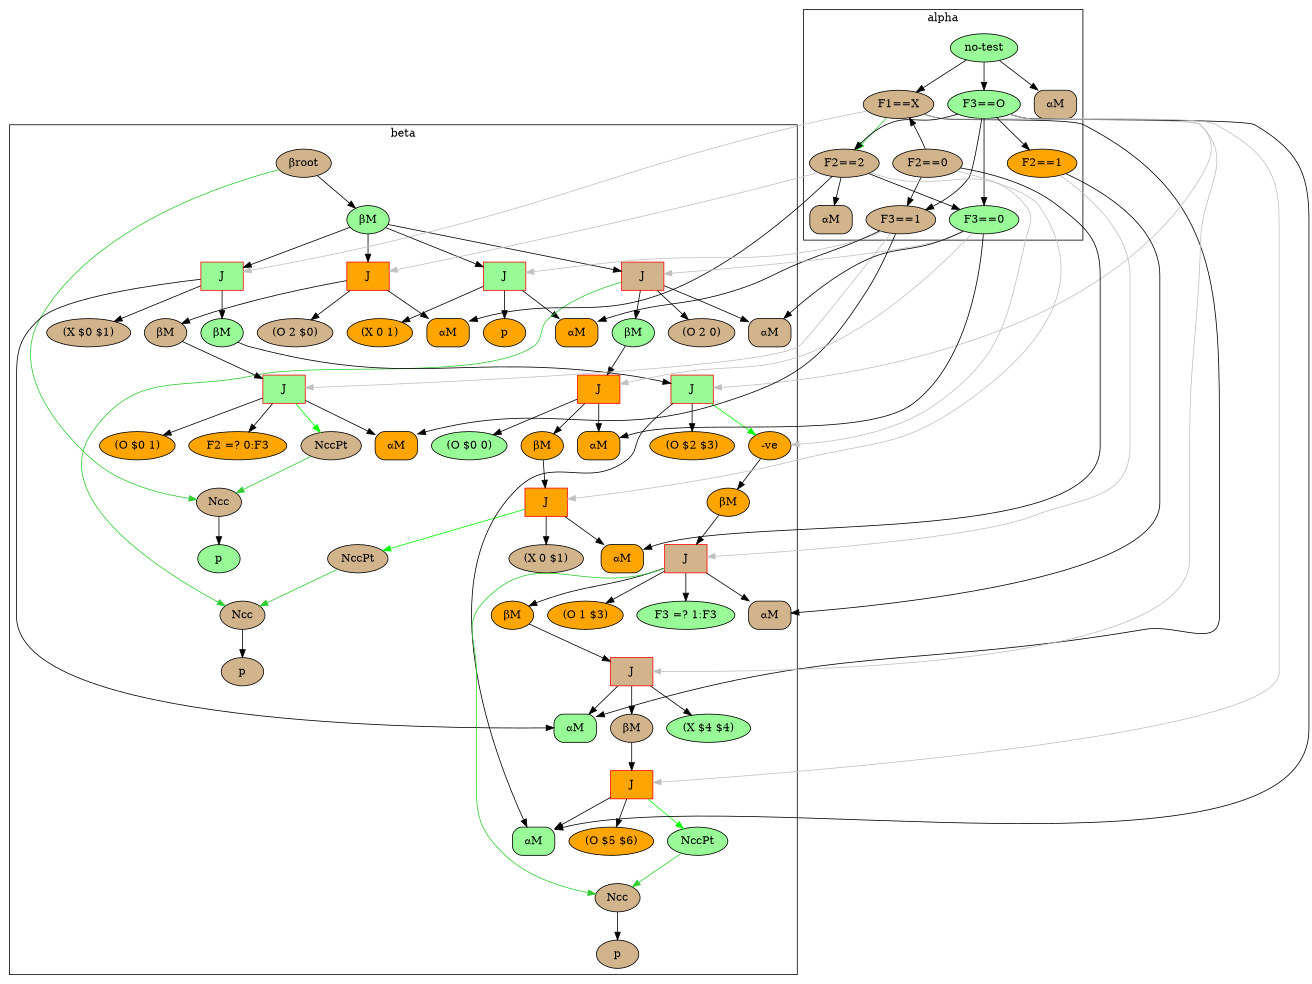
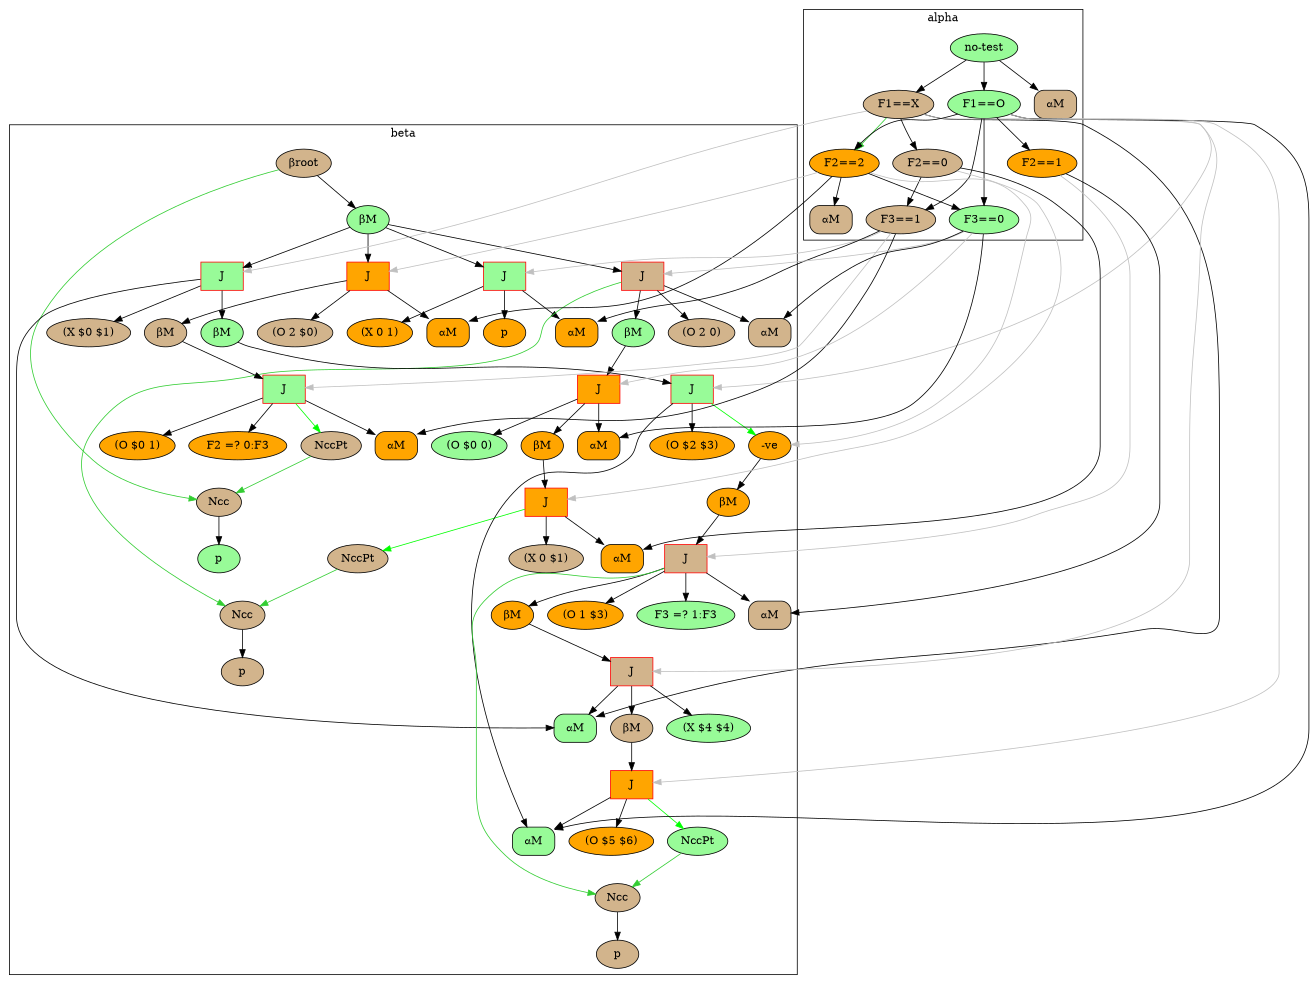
  digraph {
    node [fillcolor=tan style=filled]
    n1 [label="βroot"]
    n2 [fillcolor=palegreen label="βM"]
    n3 [label=Ncc]
    n4 [color=red fillcolor=palegreen label=J shape=box]
    n5 [color=red label=J shape=box]
    n6 [color=red fillcolor=orange label=J shape=box]
    n7 [color=red fillcolor=palegreen label=J shape=box]
    n8 [fillcolor=orange label="⍺M" shape=box style="rounded,filled"]
    "(X 0 1)" [fillcolor=orange]
    n10 [fillcolor=orange label=p]
    n11 [label="⍺M" shape=box style="rounded,filled"]
    "(O 2 0)"
    n13 [fillcolor=palegreen label="βM"]
    n14 [label=Ncc]
    n15 [color=red fillcolor=orange label=J shape=box]
    n16 [fillcolor=orange label="⍺M" shape=box style="rounded,filled"]
    "(O $0 0)" [fillcolor=palegreen]
    n18 [fillcolor=orange label="βM"]
    n19 [color=red fillcolor=orange label=J shape=box]
    n20 [fillcolor=orange label="⍺M" shape=box style="rounded,filled"]
    "(X 0 $1)"
    n22 [label=NccPt]
    n23 [label=p]
    n24 [fillcolor=orange label="⍺M" shape=box style="rounded,filled"]
    "(O 2 $0)"
    n26 [label="βM"]
    n27 [color=red fillcolor=palegreen label=J shape=box]
    n28 [fillcolor=orange label="⍺M" shape=box style="rounded,filled"]
    "(O $0 1)" [fillcolor=orange]
    "F2 =? 0:F3" [fillcolor=orange]
    n31 [label=NccPt]
    n32 [fillcolor=palegreen label=p]
    n33 [fillcolor=palegreen label="⍺M" shape=box style="rounded,filled"]
    "(X $0 $1)"
    n35 [fillcolor=palegreen label="βM"]
    n36 [color=red fillcolor=palegreen label=J shape=box]
    n37 [fillcolor=palegreen label="⍺M" shape=box style="rounded,filled"]
    "(O $2 $3)" [fillcolor=orange]
    n39 [fillcolor=orange label="-ve"]
    n40 [fillcolor=orange label="βM"]
    n41 [color=red label=J shape=box]
    n42 [label="⍺M" shape=box style="rounded,filled"]
    "(O 1 $3)" [fillcolor=orange]
    "F3 =? 1:F3" [fillcolor=palegreen]
    n45 [fillcolor=orange label="βM"]
    n46 [label=Ncc]
    n47 [color=red label=J shape=box]
    "(X $4 $4)" [fillcolor=palegreen]
    n49 [label="βM"]
    n50 [color=red fillcolor=orange label=J shape=box]
    "(O $5 $6)" [fillcolor=orange]
    n52 [fillcolor=palegreen label=NccPt]
    n53 [label=p]
    "no-test" [fillcolor=palegreen]
    "F1==X"
-   "F1==O" [fillcolor=palegreen label="F3==O"]
+   "F1==O" [fillcolor=palegreen]
    n57 [label="⍺M" shape=box style="rounded,filled"]
    "F2==0"
-   "F2==2"
+   "F2==2" [fillcolor=orange]
    "F3==1"
    n61 [label="⍺M" shape=box style="rounded,filled"]
    "F3==0" [fillcolor=palegreen]
    "F2==1" [fillcolor=orange]
    subgraph cluster_1 {
      label=beta
      n1
      n2
      n3
      n4
      n5
      n6
      n7
      n8
      "(X 0 1)"
      n10
      n11
      "(O 2 0)"
      n13
      n14
      n15
      n16
      "(O $0 0)"
      n18
      n19
      n20
      "(X 0 $1)"
      n22
      n23
      n24
      "(O 2 $0)"
      n26
      n27
      n28
      "(O $0 1)"
      "F2 =? 0:F3"
      n31
      n32
      n33
      "(X $0 $1)"
      n35
      n36
      n37
      "(O $2 $3)"
      n39
      n40
      n41
      n42
      "(O 1 $3)"
      "F3 =? 1:F3"
      n45
      n46
      n47
      "(X $4 $4)"
      n49
      n50
      "(O $5 $6)"
      n52
      n53
    }
    subgraph cluster_2 {
      label=alpha
      "no-test"
      "F1==X"
      "F1==O"
      n57
      "F2==0"
      "F2==2"
      "F3==1"
      n61
      "F3==0"
      "F2==1"
    }
    n1 -> n2
    n1 -> n3 [color=limegreen]
    n2 -> n4
    n2 -> n5
    n2 -> n6
    n2 -> n7
    n3 -> n32
    n4 -> n8
    n4 -> "(X 0 1)"
    n4 -> n10
    n5 -> n11
    n5 -> "(O 2 0)"
    n5 -> n13
    n5 -> n14 [color=limegreen]
    n6 -> n24
    n6 -> "(O 2 $0)"
    n6 -> n26
    n7 -> n33
    n7 -> "(X $0 $1)"
    n7 -> n35
    n13 -> n15
    n14 -> n23
    n15 -> n16
    n15 -> "(O $0 0)"
    n15 -> n18
    n18 -> n19
    n19 -> n20
    n19 -> "(X 0 $1)"
    n19 -> n22 [color=green]
    n22 -> n14 [color=limegreen]
    n26 -> n27
    n27 -> n28
    n27 -> "(O $0 1)"
    n27 -> "F2 =? 0:F3"
    n27 -> n31 [color=green]
    n31 -> n3 [color=limegreen]
    n35 -> n36
    n36 -> n37
    n36 -> "(O $2 $3)"
    n36 -> n39 [color=green]
    n39 -> n40
    n40 -> n41
    n41 -> n42
    n41 -> "(O 1 $3)"
    n41 -> "F3 =? 1:F3"
    n41 -> n45
    n41 -> n46 [color=limegreen]
    n45 -> n47
    n46 -> n53
    n47 -> n33
    n47 -> "(X $4 $4)"
    n47 -> n49
    n49 -> n50
    n50 -> n37
    n50 -> "(O $5 $6)"
    n50 -> n52 [color=green]
    n52 -> n46 [color=limegreen]
    "no-test" -> "F1==X"
    "no-test" -> "F1==O"
    "no-test" -> n57
    "F1==X" -> n7 [color=gray]
    "F1==X" -> n33
    "F1==X" -> n47 [color=gray]
-   "F2==0" -> "F1==X"
+   "F1==X" -> "F2==0"
    "F1==X" -> "F2==2" [color=limegreen]
    "F1==O" -> n36 [color=gray]
    "F1==O" -> n37
    "F1==O" -> n50 [color=gray]
    "F1==O" -> "F2==2"
    "F1==O" -> "F3==1"
    "F1==O" -> "F3==0"
    "F1==O" -> "F2==1"
    "F2==0" -> n19 [color=gray]
    "F2==0" -> n20
    "F2==0" -> "F3==1"
    "F2==2" -> n6 [color=gray]
    "F2==2" -> n24
    "F2==2" -> n39 [color=gray]
    "F2==2" -> n61
    "F2==2" -> "F3==0"
    "F3==1" -> n4 [color=gray]
    "F3==1" -> n8
    "F3==1" -> n27 [color=gray]
    "F3==1" -> n28
    "F3==0" -> n5 [color=gray]
    "F3==0" -> n11
    "F3==0" -> n15 [color=gray]
    "F3==0" -> n16
    "F2==1" -> n41 [color=gray]
    "F2==1" -> n42
  }
